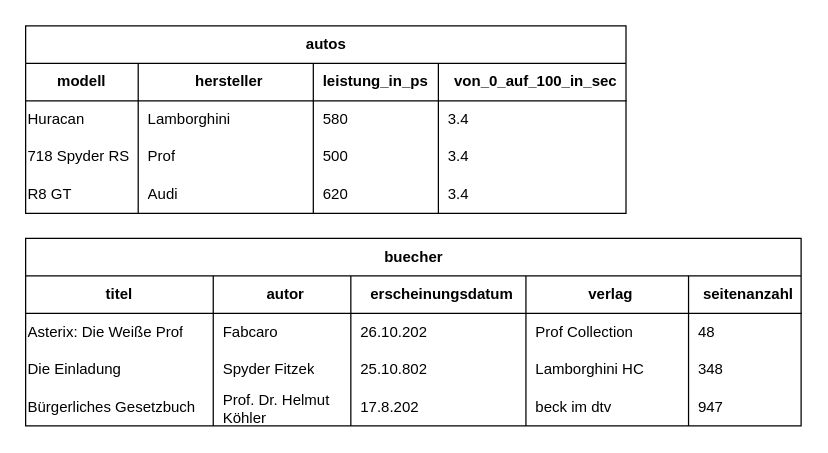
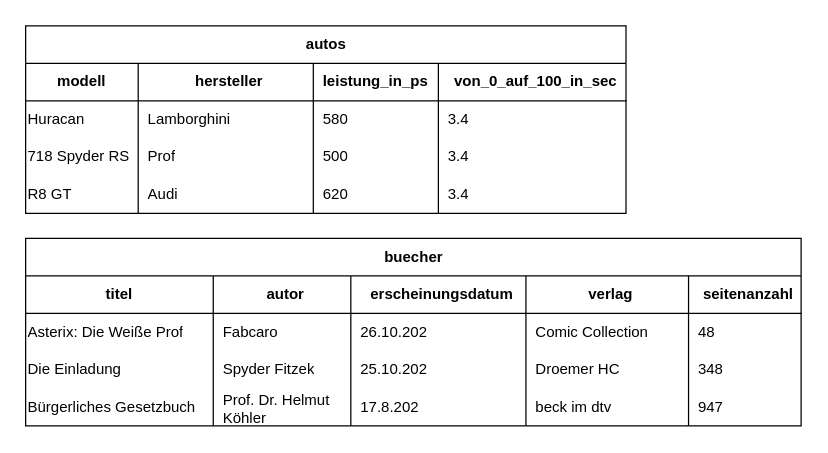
  <mxCell id="0" />
  <mxCell id="1" parent="0" />
  <mxCell id="2" value="autos" style="shape=table;startSize=30;container=1;collapsible=1;childLayout=tableLayout;fixedRows=1;rowLines=0;fontStyle=1;align=center;resizeLast=1;html=1;swimlaneFillColor=default;" vertex="1" parent="1"><mxGeometry x="20" y="20" width="480" height="150" as="geometry" /></mxCell>
  <mxCell id="3" value="" style="shape=tableRow;horizontal=0;startSize=0;swimlaneHead=0;swimlaneBody=0;fillColor=none;collapsible=0;dropTarget=0;points=[[0,0.5],[1,0.5]];portConstraint=eastwest;top=0;left=0;right=0;bottom=1;" vertex="1" parent="2"><mxGeometry y="30" width="480" height="30" as="geometry" /></mxCell>
  <mxCell id="4" value="modell" style="shape=partialRectangle;connectable=0;fillColor=none;top=0;left=0;bottom=0;right=0;fontStyle=1;overflow=hidden;whiteSpace=wrap;html=1;" vertex="1" parent="3"><mxGeometry width="90" height="30" as="geometry"><mxRectangle width="90" height="30" as="alternateBounds" /></mxGeometry></mxCell>
  <mxCell id="5" value="hersteller" style="shape=partialRectangle;connectable=0;fillColor=none;top=0;left=0;bottom=0;right=0;align=center;spacingLeft=6;fontStyle=1;overflow=hidden;whiteSpace=wrap;html=1;strokeColor=default;" vertex="1" parent="3"><mxGeometry x="90" width="140" height="30" as="geometry"><mxRectangle width="140" height="30" as="alternateBounds" /></mxGeometry></mxCell>
  <mxCell id="6" value="leistung_in_ps" style="shape=partialRectangle;connectable=0;fillColor=none;top=0;left=0;bottom=0;right=0;align=left;spacingLeft=6;fontStyle=1;overflow=hidden;whiteSpace=wrap;html=1;" vertex="1" parent="3"><mxGeometry x="230" width="100" height="30" as="geometry"><mxRectangle width="100" height="30" as="alternateBounds" /></mxGeometry></mxCell>
  <mxCell id="7" value="von_0_auf_100_in_sec" style="shape=partialRectangle;connectable=0;fillColor=none;top=0;left=0;bottom=0;right=0;align=center;spacingLeft=6;fontStyle=1;overflow=hidden;whiteSpace=wrap;html=1;" vertex="1" parent="3"><mxGeometry x="330" width="150" height="30" as="geometry"><mxRectangle width="150" height="30" as="alternateBounds" /></mxGeometry></mxCell>
  <mxCell id="8" value="" style="shape=tableRow;horizontal=0;startSize=0;swimlaneHead=0;swimlaneBody=0;fillColor=none;collapsible=0;dropTarget=0;points=[[0,0.5],[1,0.5]];portConstraint=eastwest;top=0;left=0;right=0;bottom=0;" vertex="1" parent="2"><mxGeometry y="60" width="480" height="30" as="geometry" /></mxCell>
  <mxCell id="9" value="Huracan" style="shape=partialRectangle;connectable=0;fillColor=none;top=0;left=0;bottom=0;right=0;editable=1;overflow=hidden;whiteSpace=wrap;html=1;align=left;" vertex="1" parent="8"><mxGeometry width="90" height="30" as="geometry"><mxRectangle width="90" height="30" as="alternateBounds" /></mxGeometry></mxCell>
  <mxCell id="10" value="Lamborghini" style="shape=partialRectangle;connectable=0;fillColor=none;top=0;left=0;bottom=0;right=0;align=left;spacingLeft=6;overflow=hidden;whiteSpace=wrap;html=1;" vertex="1" parent="8"><mxGeometry x="90" width="140" height="30" as="geometry"><mxRectangle width="140" height="30" as="alternateBounds" /></mxGeometry></mxCell>
  <mxCell id="11" value="580" style="shape=partialRectangle;connectable=0;fillColor=none;top=0;left=0;bottom=0;right=0;align=left;spacingLeft=6;overflow=hidden;whiteSpace=wrap;html=1;" vertex="1" parent="8"><mxGeometry x="230" width="100" height="30" as="geometry"><mxRectangle width="100" height="30" as="alternateBounds" /></mxGeometry></mxCell>
  <mxCell id="12" value="3.4" style="shape=partialRectangle;connectable=0;fillColor=none;top=0;left=0;bottom=0;right=0;align=left;spacingLeft=6;overflow=hidden;whiteSpace=wrap;html=1;" vertex="1" parent="8"><mxGeometry x="330" width="150" height="30" as="geometry"><mxRectangle width="150" height="30" as="alternateBounds" /></mxGeometry></mxCell>
  <mxCell id="13" value="" style="shape=tableRow;horizontal=0;startSize=0;swimlaneHead=0;swimlaneBody=0;fillColor=none;collapsible=0;dropTarget=0;points=[[0,0.5],[1,0.5]];portConstraint=eastwest;top=0;left=0;right=0;bottom=0;" vertex="1" parent="2"><mxGeometry y="90" width="480" height="30" as="geometry" /></mxCell>
  <mxCell id="14" value="718 Spyder RS" style="shape=partialRectangle;connectable=0;fillColor=none;top=0;left=0;bottom=0;right=0;editable=1;overflow=hidden;whiteSpace=wrap;html=1;align=left;" vertex="1" parent="13"><mxGeometry width="90" height="30" as="geometry"><mxRectangle width="90" height="30" as="alternateBounds" /></mxGeometry></mxCell>
  <mxCell id="15" value="Prof" style="shape=partialRectangle;connectable=0;fillColor=none;top=0;left=0;bottom=0;right=0;align=left;spacingLeft=6;overflow=hidden;whiteSpace=wrap;html=1;" vertex="1" parent="13"><mxGeometry x="90" width="140" height="30" as="geometry"><mxRectangle width="140" height="30" as="alternateBounds" /></mxGeometry></mxCell>
  <mxCell id="16" value="500" style="shape=partialRectangle;connectable=0;fillColor=none;top=0;left=0;bottom=0;right=0;align=left;spacingLeft=6;overflow=hidden;whiteSpace=wrap;html=1;" vertex="1" parent="13"><mxGeometry x="230" width="100" height="30" as="geometry"><mxRectangle width="100" height="30" as="alternateBounds" /></mxGeometry></mxCell>
  <mxCell id="17" value="3.4" style="shape=partialRectangle;connectable=0;fillColor=none;top=0;left=0;bottom=0;right=0;align=left;spacingLeft=6;overflow=hidden;whiteSpace=wrap;html=1;" vertex="1" parent="13"><mxGeometry x="330" width="150" height="30" as="geometry"><mxRectangle width="150" height="30" as="alternateBounds" /></mxGeometry></mxCell>
  <mxCell id="18" value="" style="shape=tableRow;horizontal=0;startSize=0;swimlaneHead=0;swimlaneBody=0;fillColor=none;collapsible=0;dropTarget=0;points=[[0,0.5],[1,0.5]];portConstraint=eastwest;top=0;left=0;right=0;bottom=0;" vertex="1" parent="2"><mxGeometry y="120" width="480" height="30" as="geometry" /></mxCell>
  <mxCell id="19" value="R8 GT" style="shape=partialRectangle;connectable=0;fillColor=none;top=0;left=0;bottom=0;right=0;editable=1;overflow=hidden;whiteSpace=wrap;html=1;align=left;" vertex="1" parent="18"><mxGeometry width="90" height="30" as="geometry"><mxRectangle width="90" height="30" as="alternateBounds" /></mxGeometry></mxCell>
  <mxCell id="20" value="Audi" style="shape=partialRectangle;connectable=0;fillColor=none;top=0;left=0;bottom=0;right=0;align=left;spacingLeft=6;overflow=hidden;whiteSpace=wrap;html=1;" vertex="1" parent="18"><mxGeometry x="90" width="140" height="30" as="geometry"><mxRectangle width="140" height="30" as="alternateBounds" /></mxGeometry></mxCell>
  <mxCell id="21" value="620" style="shape=partialRectangle;connectable=0;fillColor=none;top=0;left=0;bottom=0;right=0;align=left;spacingLeft=6;overflow=hidden;whiteSpace=wrap;html=1;" vertex="1" parent="18"><mxGeometry x="230" width="100" height="30" as="geometry"><mxRectangle width="100" height="30" as="alternateBounds" /></mxGeometry></mxCell>
  <mxCell id="22" value="3.4" style="shape=partialRectangle;connectable=0;fillColor=none;top=0;left=0;bottom=0;right=0;align=left;spacingLeft=6;overflow=hidden;whiteSpace=wrap;html=1;" vertex="1" parent="18"><mxGeometry x="330" width="150" height="30" as="geometry"><mxRectangle width="150" height="30" as="alternateBounds" /></mxGeometry></mxCell>
  <mxCell id="23" value="buecher" style="shape=table;startSize=30;container=1;collapsible=1;childLayout=tableLayout;fixedRows=1;rowLines=0;fontStyle=1;align=center;resizeLast=1;html=1;" vertex="1" parent="1"><mxGeometry x="20" y="190" width="620" height="150" as="geometry" /></mxCell>
  <mxCell id="24" value="" style="shape=tableRow;horizontal=0;startSize=0;swimlaneHead=0;swimlaneBody=0;fillColor=none;collapsible=0;dropTarget=0;points=[[0,0.5],[1,0.5]];portConstraint=eastwest;top=0;left=0;right=0;bottom=1;" vertex="1" parent="23"><mxGeometry y="30" width="620" height="30" as="geometry" /></mxCell>
  <mxCell id="25" value="titel" style="shape=partialRectangle;connectable=0;fillColor=none;top=0;left=0;bottom=0;right=0;fontStyle=1;overflow=hidden;whiteSpace=wrap;html=1;" vertex="1" parent="24"><mxGeometry width="150" height="30" as="geometry"><mxRectangle width="150" height="30" as="alternateBounds" /></mxGeometry></mxCell>
  <mxCell id="26" value="&lt;div align=&quot;center&quot;&gt;autor&lt;/div&gt;" style="shape=partialRectangle;connectable=0;fillColor=none;top=0;left=0;bottom=0;right=0;align=center;spacingLeft=6;fontStyle=1;overflow=hidden;whiteSpace=wrap;html=1;" vertex="1" parent="24"><mxGeometry x="150" width="110" height="30" as="geometry"><mxRectangle width="110" height="30" as="alternateBounds" /></mxGeometry></mxCell>
  <mxCell id="27" value="erscheinungsdatum" style="shape=partialRectangle;connectable=0;fillColor=none;top=0;left=0;bottom=0;right=0;align=center;spacingLeft=6;fontStyle=1;overflow=hidden;whiteSpace=wrap;html=1;" vertex="1" parent="24"><mxGeometry x="260" width="140" height="30" as="geometry"><mxRectangle width="140" height="30" as="alternateBounds" /></mxGeometry></mxCell>
  <mxCell id="28" value="verlag" style="shape=partialRectangle;connectable=0;fillColor=none;top=0;left=0;bottom=0;right=0;align=center;spacingLeft=6;fontStyle=1;overflow=hidden;whiteSpace=wrap;html=1;" vertex="1" parent="24"><mxGeometry x="400" width="130" height="30" as="geometry"><mxRectangle width="130" height="30" as="alternateBounds" /></mxGeometry></mxCell>
  <mxCell id="29" value="seitenanzahl" style="shape=partialRectangle;connectable=0;fillColor=none;top=0;left=0;bottom=0;right=0;align=center;spacingLeft=6;fontStyle=1;overflow=hidden;whiteSpace=wrap;html=1;" vertex="1" parent="24"><mxGeometry x="530" width="90" height="30" as="geometry"><mxRectangle width="90" height="30" as="alternateBounds" /></mxGeometry></mxCell>
  <mxCell id="30" value="" style="shape=tableRow;horizontal=0;startSize=0;swimlaneHead=0;swimlaneBody=0;fillColor=none;collapsible=0;dropTarget=0;points=[[0,0.5],[1,0.5]];portConstraint=eastwest;top=0;left=0;right=0;bottom=0;" vertex="1" parent="23"><mxGeometry y="60" width="620" height="30" as="geometry" /></mxCell>
  <mxCell id="31" value="Asterix: Die Weiße Prof" style="shape=partialRectangle;connectable=0;fillColor=none;top=0;left=0;bottom=0;right=0;editable=1;overflow=hidden;whiteSpace=wrap;html=1;align=left;" vertex="1" parent="30"><mxGeometry width="150" height="30" as="geometry"><mxRectangle width="150" height="30" as="alternateBounds" /></mxGeometry></mxCell>
  <mxCell id="32" value="Fabcaro" style="shape=partialRectangle;connectable=0;fillColor=none;top=0;left=0;bottom=0;right=0;align=left;spacingLeft=6;overflow=hidden;whiteSpace=wrap;html=1;" vertex="1" parent="30"><mxGeometry x="150" width="110" height="30" as="geometry"><mxRectangle width="110" height="30" as="alternateBounds" /></mxGeometry></mxCell>
  <mxCell id="33" value="26.10.202" style="shape=partialRectangle;connectable=0;fillColor=none;top=0;left=0;bottom=0;right=0;align=left;spacingLeft=6;overflow=hidden;whiteSpace=wrap;html=1;" vertex="1" parent="30"><mxGeometry x="260" width="140" height="30" as="geometry"><mxRectangle width="140" height="30" as="alternateBounds" /></mxGeometry></mxCell>
- <mxCell id="34" value="Prof Collection" style="shape=partialRectangle;connectable=0;fillColor=none;top=0;left=0;bottom=0;right=0;align=left;spacingLeft=6;overflow=hidden;whiteSpace=wrap;html=1;" vertex="1" parent="30"><mxGeometry x="400" width="130" height="30" as="geometry"><mxRectangle width="130" height="30" as="alternateBounds" /></mxGeometry></mxCell>
+ <mxCell id="34" value="Comic Collection" style="shape=partialRectangle;connectable=0;fillColor=none;top=0;left=0;bottom=0;right=0;align=left;spacingLeft=6;overflow=hidden;whiteSpace=wrap;html=1;" vertex="1" parent="30"><mxGeometry x="400" width="130" height="30" as="geometry"><mxRectangle width="130" height="30" as="alternateBounds" /></mxGeometry></mxCell>
  <mxCell id="35" value="48" style="shape=partialRectangle;connectable=0;fillColor=none;top=0;left=0;bottom=0;right=0;align=left;spacingLeft=6;overflow=hidden;whiteSpace=wrap;html=1;" vertex="1" parent="30"><mxGeometry x="530" width="90" height="30" as="geometry"><mxRectangle width="90" height="30" as="alternateBounds" /></mxGeometry></mxCell>
  <mxCell id="36" value="" style="shape=tableRow;horizontal=0;startSize=0;swimlaneHead=0;swimlaneBody=0;fillColor=none;collapsible=0;dropTarget=0;points=[[0,0.5],[1,0.5]];portConstraint=eastwest;top=0;left=0;right=0;bottom=0;" vertex="1" parent="23"><mxGeometry y="90" width="620" height="30" as="geometry" /></mxCell>
  <mxCell id="37" value="Die Einladung" style="shape=partialRectangle;connectable=0;fillColor=none;top=0;left=0;bottom=0;right=0;editable=1;overflow=hidden;whiteSpace=wrap;html=1;align=left;" vertex="1" parent="36"><mxGeometry width="150" height="30" as="geometry"><mxRectangle width="150" height="30" as="alternateBounds" /></mxGeometry></mxCell>
  <mxCell id="38" value="Spyder Fitzek" style="shape=partialRectangle;connectable=0;fillColor=none;top=0;left=0;bottom=0;right=0;align=left;spacingLeft=6;overflow=hidden;whiteSpace=wrap;html=1;" vertex="1" parent="36"><mxGeometry x="150" width="110" height="30" as="geometry"><mxRectangle width="110" height="30" as="alternateBounds" /></mxGeometry></mxCell>
- <mxCell id="39" value="25.10.802" style="shape=partialRectangle;connectable=0;fillColor=none;top=0;left=0;bottom=0;right=0;align=left;spacingLeft=6;overflow=hidden;whiteSpace=wrap;html=1;" vertex="1" parent="36"><mxGeometry x="260" width="140" height="30" as="geometry"><mxRectangle width="140" height="30" as="alternateBounds" /></mxGeometry></mxCell>
- <mxCell id="40" value="Lamborghini HC" style="shape=partialRectangle;connectable=0;fillColor=none;top=0;left=0;bottom=0;right=0;align=left;spacingLeft=6;overflow=hidden;whiteSpace=wrap;html=1;" vertex="1" parent="36"><mxGeometry x="400" width="130" height="30" as="geometry"><mxRectangle width="130" height="30" as="alternateBounds" /></mxGeometry></mxCell>
+ <mxCell id="39" value="25.10.202" style="shape=partialRectangle;connectable=0;fillColor=none;top=0;left=0;bottom=0;right=0;align=left;spacingLeft=6;overflow=hidden;whiteSpace=wrap;html=1;" vertex="1" parent="36"><mxGeometry x="260" width="140" height="30" as="geometry"><mxRectangle width="140" height="30" as="alternateBounds" /></mxGeometry></mxCell>
+ <mxCell id="40" value="Droemer HC" style="shape=partialRectangle;connectable=0;fillColor=none;top=0;left=0;bottom=0;right=0;align=left;spacingLeft=6;overflow=hidden;whiteSpace=wrap;html=1;" vertex="1" parent="36"><mxGeometry x="400" width="130" height="30" as="geometry"><mxRectangle width="130" height="30" as="alternateBounds" /></mxGeometry></mxCell>
  <mxCell id="41" value="348" style="shape=partialRectangle;connectable=0;fillColor=none;top=0;left=0;bottom=0;right=0;align=left;spacingLeft=6;overflow=hidden;whiteSpace=wrap;html=1;" vertex="1" parent="36"><mxGeometry x="530" width="90" height="30" as="geometry"><mxRectangle width="90" height="30" as="alternateBounds" /></mxGeometry></mxCell>
  <mxCell id="42" value="" style="shape=tableRow;horizontal=0;startSize=0;swimlaneHead=0;swimlaneBody=0;fillColor=none;collapsible=0;dropTarget=0;points=[[0,0.5],[1,0.5]];portConstraint=eastwest;top=0;left=0;right=0;bottom=0;" vertex="1" parent="23"><mxGeometry y="120" width="620" height="30" as="geometry" /></mxCell>
  <mxCell id="43" value="Bürgerliches Gesetzbuch" style="shape=partialRectangle;connectable=0;fillColor=none;top=0;left=0;bottom=0;right=0;editable=1;overflow=hidden;whiteSpace=wrap;html=1;align=left;" vertex="1" parent="42"><mxGeometry width="150" height="30" as="geometry"><mxRectangle width="150" height="30" as="alternateBounds" /></mxGeometry></mxCell>
  <mxCell id="44" value="Prof. Dr. Helmut Köhler" style="shape=partialRectangle;connectable=0;fillColor=none;top=0;left=0;bottom=0;right=0;align=left;spacingLeft=6;overflow=hidden;whiteSpace=wrap;html=1;" vertex="1" parent="42"><mxGeometry x="150" width="110" height="30" as="geometry"><mxRectangle width="110" height="30" as="alternateBounds" /></mxGeometry></mxCell>
  <mxCell id="45" value="17.8.202" style="shape=partialRectangle;connectable=0;fillColor=none;top=0;left=0;bottom=0;right=0;align=left;spacingLeft=6;overflow=hidden;whiteSpace=wrap;html=1;" vertex="1" parent="42"><mxGeometry x="260" width="140" height="30" as="geometry"><mxRectangle width="140" height="30" as="alternateBounds" /></mxGeometry></mxCell>
  <mxCell id="46" value="beck im dtv" style="shape=partialRectangle;connectable=0;fillColor=none;top=0;left=0;bottom=0;right=0;align=left;spacingLeft=6;overflow=hidden;whiteSpace=wrap;html=1;" vertex="1" parent="42"><mxGeometry x="400" width="130" height="30" as="geometry"><mxRectangle width="130" height="30" as="alternateBounds" /></mxGeometry></mxCell>
  <mxCell id="47" value="947" style="shape=partialRectangle;connectable=0;fillColor=none;top=0;left=0;bottom=0;right=0;align=left;spacingLeft=6;overflow=hidden;whiteSpace=wrap;html=1;" vertex="1" parent="42"><mxGeometry x="530" width="90" height="30" as="geometry"><mxRectangle width="90" height="30" as="alternateBounds" /></mxGeometry></mxCell>
